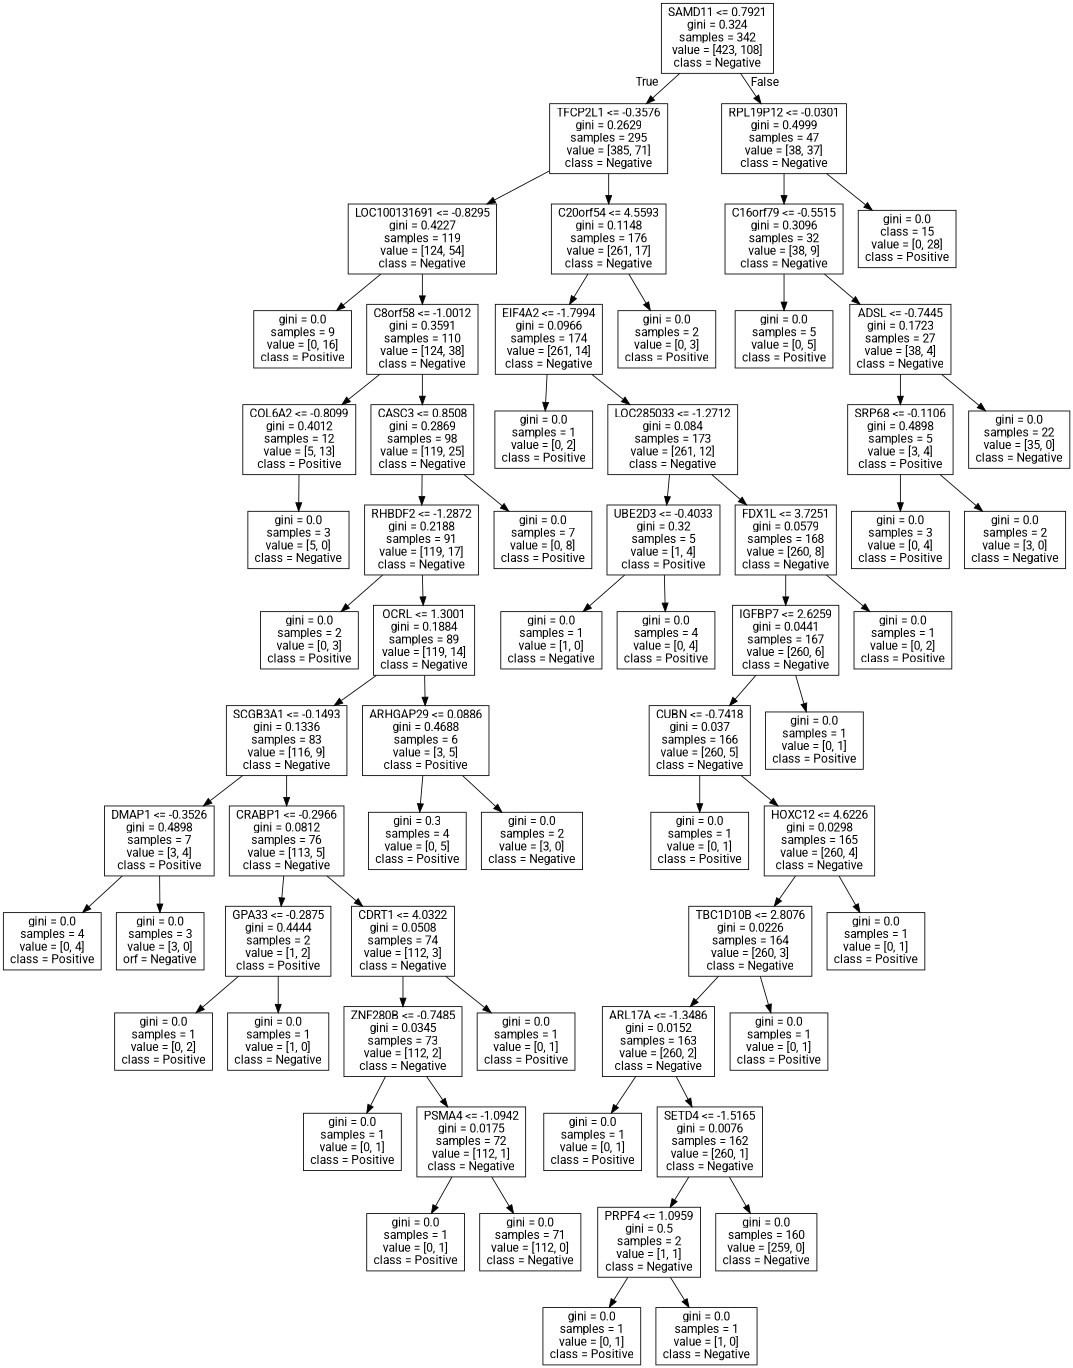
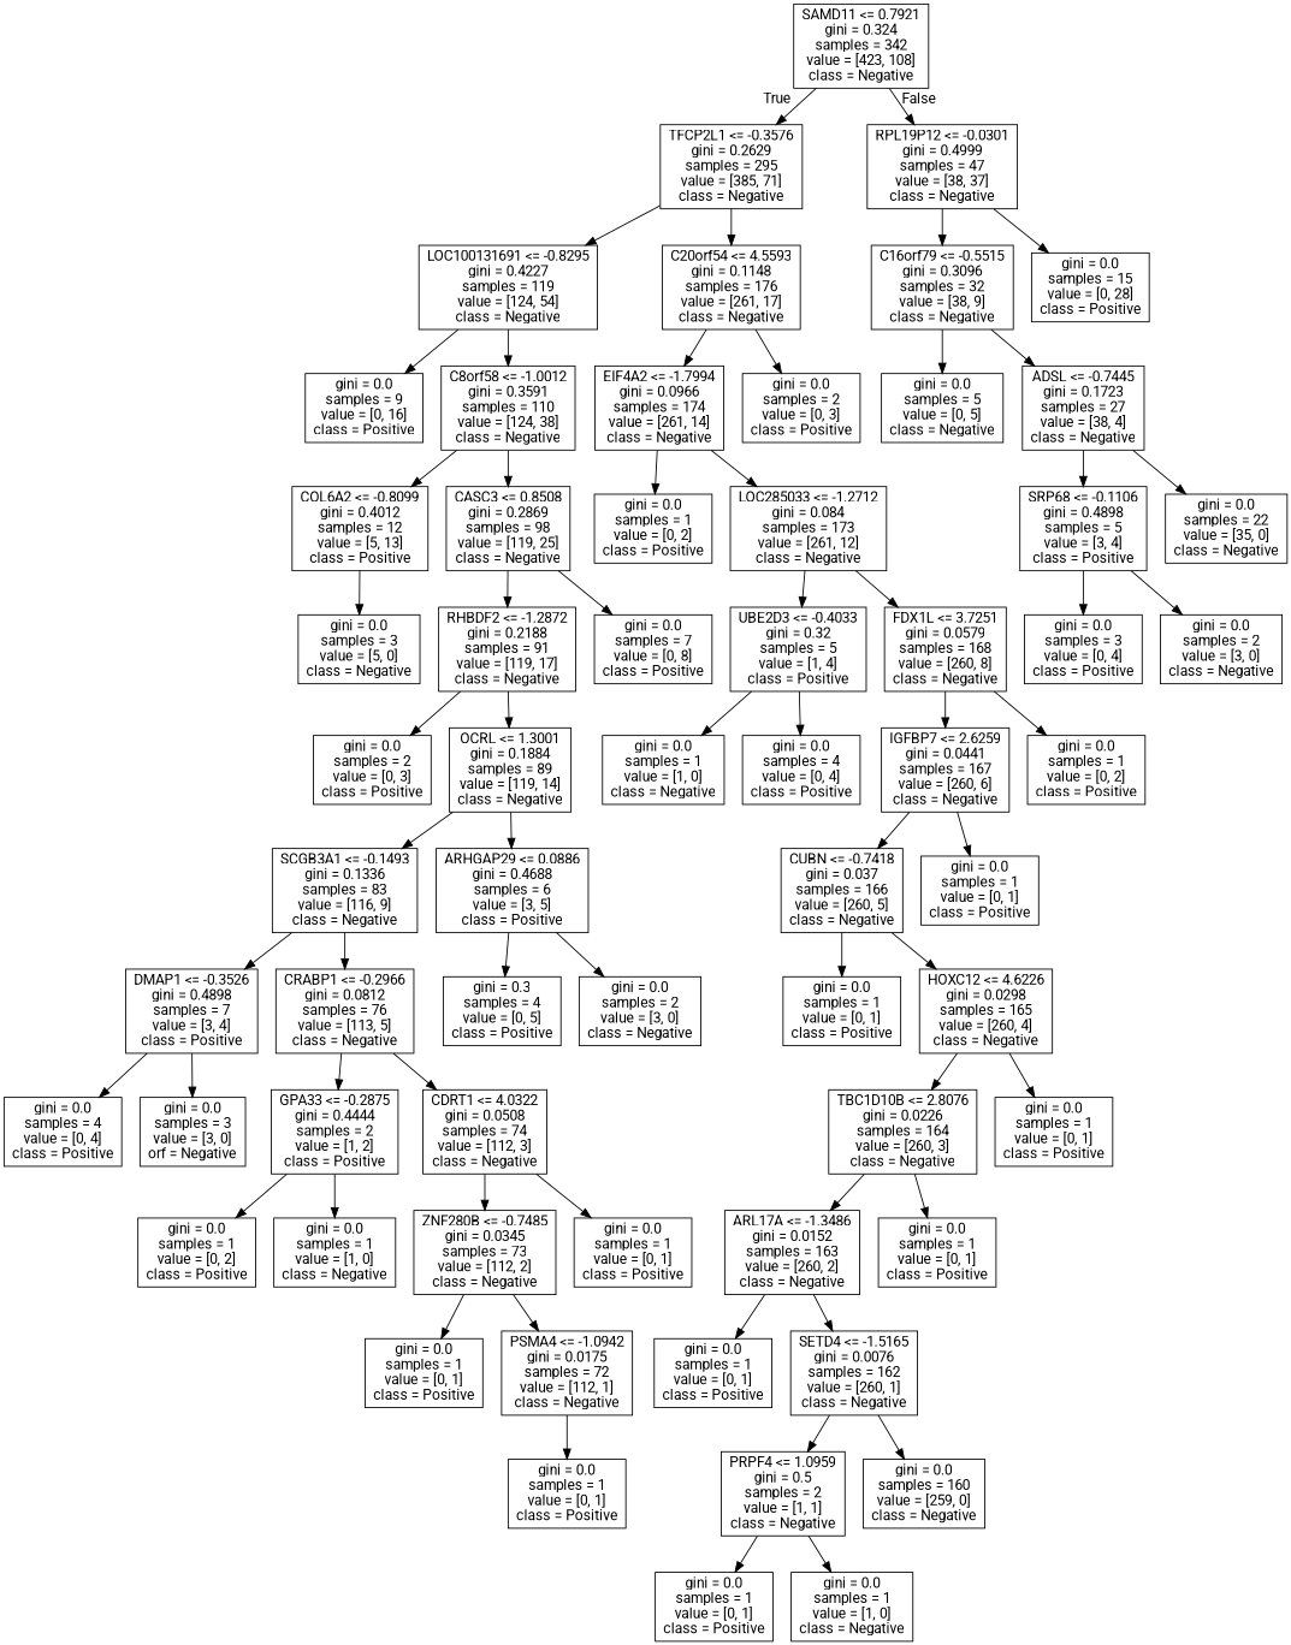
  digraph {
    fontname=Roboto
    node [fontname=Roboto shape=box]
    edge [fontname=Roboto]
    n1 [label="SAMD11 <= 0.7921\ngini = 0.324\nsamples = 342\nvalue = [423, 108]\nclass = Negative"]
    n2 [label="TFCP2L1 <= -0.3576\ngini = 0.2629\nsamples = 295\nvalue = [385, 71]\nclass = Negative"]
    n3 [label="RPL19P12 <= -0.0301\ngini = 0.4999\nsamples = 47\nvalue = [38, 37]\nclass = Negative"]
    n4 [label="LOC100131691 <= -0.8295\ngini = 0.4227\nsamples = 119\nvalue = [124, 54]\nclass = Negative"]
    n5 [label="C20orf54 <= 4.5593\ngini = 0.1148\nsamples = 176\nvalue = [261, 17]\nclass = Negative"]
    n6 [label="C16orf79 <= -0.5515\ngini = 0.3096\nsamples = 32\nvalue = [38, 9]\nclass = Negative"]
-   n7 [label="gini = 0.0\nclass = 15\nvalue = [0, 28]\nclass = Positive"]
+   n7 [label="gini = 0.0\nsamples = 15\nvalue = [0, 28]\nclass = Positive"]
    n8 [label="gini = 0.0\nsamples = 9\nvalue = [0, 16]\nclass = Positive"]
    n9 [label="C8orf58 <= -1.0012\ngini = 0.3591\nsamples = 110\nvalue = [124, 38]\nclass = Negative"]
    n10 [label="EIF4A2 <= -1.7994\ngini = 0.0966\nsamples = 174\nvalue = [261, 14]\nclass = Negative"]
    n11 [label="gini = 0.0\nsamples = 2\nvalue = [0, 3]\nclass = Positive"]
    n12 [label="COL6A2 <= -0.8099\ngini = 0.4012\nsamples = 12\nvalue = [5, 13]\nclass = Positive"]
    n13 [label="CASC3 <= 0.8508\ngini = 0.2869\nsamples = 98\nvalue = [119, 25]\nclass = Negative"]
    n14 [label="gini = 0.0\nsamples = 3\nvalue = [5, 0]\nclass = Negative"]
    n15 [label="RHBDF2 <= -1.2872\ngini = 0.2188\nsamples = 91\nvalue = [119, 17]\nclass = Negative"]
    n16 [label="gini = 0.0\nsamples = 7\nvalue = [0, 8]\nclass = Positive"]
    n17 [label="gini = 0.0\nsamples = 2\nvalue = [0, 3]\nclass = Positive"]
    n18 [label="OCRL <= 1.3001\ngini = 0.1884\nsamples = 89\nvalue = [119, 14]\nclass = Negative"]
    n19 [label="SCGB3A1 <= -0.1493\ngini = 0.1336\nsamples = 83\nvalue = [116, 9]\nclass = Negative"]
    n20 [label="ARHGAP29 <= 0.0886\ngini = 0.4688\nsamples = 6\nvalue = [3, 5]\nclass = Positive"]
    n21 [label="DMAP1 <= -0.3526\ngini = 0.4898\nsamples = 7\nvalue = [3, 4]\nclass = Positive"]
    n22 [label="CRABP1 <= -0.2966\ngini = 0.0812\nsamples = 76\nvalue = [113, 5]\nclass = Negative"]
    n23 [label="gini = 0.3\nsamples = 4\nvalue = [0, 5]\nclass = Positive"]
    n24 [label="gini = 0.0\nsamples = 2\nvalue = [3, 0]\nclass = Negative"]
    n25 [label="gini = 0.0\nsamples = 4\nvalue = [0, 4]\nclass = Positive"]
    n26 [label="gini = 0.0\nsamples = 3\nvalue = [3, 0]\norf = Negative"]
    n27 [label="GPA33 <= -0.2875\ngini = 0.4444\nsamples = 2\nvalue = [1, 2]\nclass = Positive"]
    n28 [label="CDRT1 <= 4.0322\ngini = 0.0508\nsamples = 74\nvalue = [112, 3]\nclass = Negative"]
    n29 [label="gini = 0.0\nsamples = 1\nvalue = [0, 2]\nclass = Positive"]
    n30 [label="gini = 0.0\nsamples = 1\nvalue = [1, 0]\nclass = Negative"]
    n31 [label="ZNF280B <= -0.7485\ngini = 0.0345\nsamples = 73\nvalue = [112, 2]\nclass = Negative"]
    n32 [label="gini = 0.0\nsamples = 1\nvalue = [0, 1]\nclass = Positive"]
    n33 [label="gini = 0.0\nsamples = 1\nvalue = [0, 1]\nclass = Positive"]
    n34 [label="PSMA4 <= -1.0942\ngini = 0.0175\nsamples = 72\nvalue = [112, 1]\nclass = Negative"]
    n35 [label="gini = 0.0\nsamples = 1\nvalue = [0, 1]\nclass = Positive"]
-   n36 [label="gini = 0.0\nsamples = 71\nvalue = [112, 0]\nclass = Negative"]
    n37 [label="gini = 0.0\nsamples = 1\nvalue = [0, 2]\nclass = Positive"]
    n38 [label="LOC285033 <= -1.2712\ngini = 0.084\nsamples = 173\nvalue = [261, 12]\nclass = Negative"]
    n39 [label="UBE2D3 <= -0.4033\ngini = 0.32\nsamples = 5\nvalue = [1, 4]\nclass = Positive"]
    n40 [label="FDX1L <= 3.7251\ngini = 0.0579\nsamples = 168\nvalue = [260, 8]\nclass = Negative"]
    n41 [label="gini = 0.0\nsamples = 1\nvalue = [1, 0]\nclass = Negative"]
    n42 [label="gini = 0.0\nsamples = 4\nvalue = [0, 4]\nclass = Positive"]
    n43 [label="IGFBP7 <= 2.6259\ngini = 0.0441\nsamples = 167\nvalue = [260, 6]\nclass = Negative"]
    n44 [label="gini = 0.0\nsamples = 1\nvalue = [0, 2]\nclass = Positive"]
    n45 [label="CUBN <= -0.7418\ngini = 0.037\nsamples = 166\nvalue = [260, 5]\nclass = Negative"]
    n46 [label="gini = 0.0\nsamples = 1\nvalue = [0, 1]\nclass = Positive"]
    n47 [label="gini = 0.0\nsamples = 1\nvalue = [0, 1]\nclass = Positive"]
    n48 [label="HOXC12 <= 4.6226\ngini = 0.0298\nsamples = 165\nvalue = [260, 4]\nclass = Negative"]
    n49 [label="TBC1D10B <= 2.8076\ngini = 0.0226\nsamples = 164\nvalue = [260, 3]\nclass = Negative"]
    n50 [label="gini = 0.0\nsamples = 1\nvalue = [0, 1]\nclass = Positive"]
    n51 [label="ARL17A <= -1.3486\ngini = 0.0152\nsamples = 163\nvalue = [260, 2]\nclass = Negative"]
    n52 [label="gini = 0.0\nsamples = 1\nvalue = [0, 1]\nclass = Positive"]
    n53 [label="gini = 0.0\nsamples = 1\nvalue = [0, 1]\nclass = Positive"]
    n54 [label="SETD4 <= -1.5165\ngini = 0.0076\nsamples = 162\nvalue = [260, 1]\nclass = Negative"]
    n55 [label="PRPF4 <= 1.0959\ngini = 0.5\nsamples = 2\nvalue = [1, 1]\nclass = Negative"]
    n56 [label="gini = 0.0\nsamples = 160\nvalue = [259, 0]\nclass = Negative"]
    n57 [label="gini = 0.0\nsamples = 1\nvalue = [0, 1]\nclass = Positive"]
    n58 [label="gini = 0.0\nsamples = 1\nvalue = [1, 0]\nclass = Negative"]
-   n59 [label="gini = 0.0\nsamples = 5\nvalue = [0, 5]\nclass = Positive"]
+   n59 [label="gini = 0.0\nsamples = 5\nvalue = [0, 5]\nclass = Negative"]
    n60 [label="ADSL <= -0.7445\ngini = 0.1723\nsamples = 27\nvalue = [38, 4]\nclass = Negative"]
    n61 [label="SRP68 <= -0.1106\ngini = 0.4898\nsamples = 5\nvalue = [3, 4]\nclass = Positive"]
    n62 [label="gini = 0.0\nsamples = 22\nvalue = [35, 0]\nclass = Negative"]
    n63 [label="gini = 0.0\nsamples = 3\nvalue = [0, 4]\nclass = Positive"]
    n64 [label="gini = 0.0\nsamples = 2\nvalue = [3, 0]\nclass = Negative"]
    n1 -> n2 [headlabel=True labelangle=45 labeldistance=2.5]
    n1 -> n3 [headlabel=False labelangle=-45 labeldistance=2.5]
    n2 -> n4
    n2 -> n5
    n3 -> n6
    n3 -> n7
    n4 -> n8
    n4 -> n9
    n5 -> n10
    n5 -> n11
    n6 -> n59
    n6 -> n60
    n9 -> n12
    n9 -> n13
    n10 -> n37
    n10 -> n38
    n12 -> n14
    n13 -> n15
    n13 -> n16
    n15 -> n17
    n15 -> n18
    n18 -> n19
    n18 -> n20
    n19 -> n21
    n19 -> n22
    n20 -> n23
    n20 -> n24
    n21 -> n25
    n21 -> n26
    n22 -> n27
    n22 -> n28
    n27 -> n29
    n27 -> n30
    n28 -> n31
    n28 -> n32
    n31 -> n33
    n31 -> n34
    n34 -> n35
-   n34 -> n36
    n38 -> n39
    n38 -> n40
    n39 -> n41
    n39 -> n42
    n40 -> n43
    n40 -> n44
    n43 -> n45
    n43 -> n46
    n45 -> n47
    n45 -> n48
    n48 -> n49
    n48 -> n50
    n49 -> n51
    n49 -> n52
    n51 -> n53
    n51 -> n54
    n54 -> n55
    n54 -> n56
    n55 -> n57
    n55 -> n58
    n60 -> n61
    n60 -> n62
    n61 -> n63
    n61 -> n64
  }
